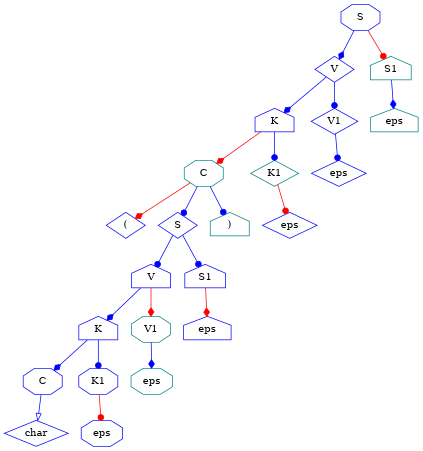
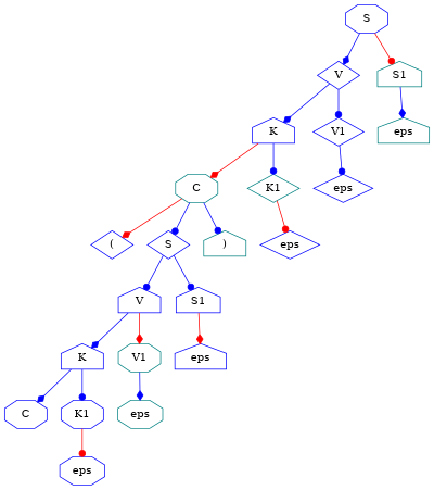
  digraph {
    node [color=blue shape=diamond]
    edge [color=blue arrowhead=dot]
    n1 [label=S shape=octagon]
    n2 [label=V]
    n3 [label=S1 color=teal shape=house]
    n4 [label=K shape=house]
    n5 [label=V1]
    n6 [label=C color=teal shape=octagon]
    n7 [label=K1 color=teal]
    n8 [label="("]
    n9 [label=S]
    n10 [label=")" color=teal shape=house]
    n11 [label=V shape=house]
    n12 [label=S1 shape=house]
    n13 [label=K shape=house]
    n14 [label=V1 color=teal shape=octagon]
    n15 [label=C shape=octagon]
    n16 [label=K1 shape=octagon]
-   n17 [label=char]
    n18 [label=eps shape=octagon]
    n19 [label=eps color=teal shape=octagon]
    n20 [label=eps shape=house]
    n21 [label=eps]
    n22 [label=eps]
    n23 [label=eps color=teal shape=house]
    n1 -> n2 [arrowhead=diamond]
    n1 -> n3 [color=red]
    n2 -> n4 [arrowhead=diamond]
    n2 -> n5
    n3 -> n23 [arrowhead=diamond]
    n4 -> n6 [color=red arrowhead=diamond]
    n4 -> n7
    n5 -> n22
    n6 -> n8 [color=red arrowhead=diamond]
    n6 -> n9
    n6 -> n10
    n7 -> n21 [color=red]
    n9 -> n11
    n9 -> n12
    n11 -> n13 [arrowhead=diamond]
    n11 -> n14 [color=red arrowhead=diamond]
    n12 -> n20 [color=red arrowhead=diamond]
    n13 -> n15 [arrowhead=diamond]
    n13 -> n16
    n14 -> n19 [arrowhead=diamond]
-   n15 -> n17 [arrowhead=onormal]
    n16 -> n18 [color=red]
  }
